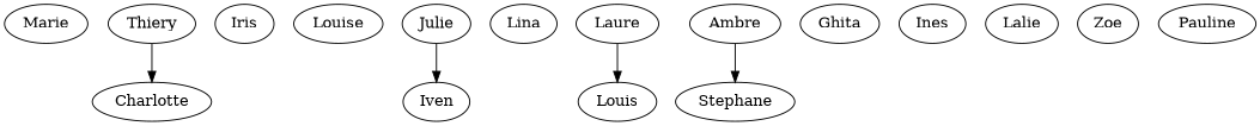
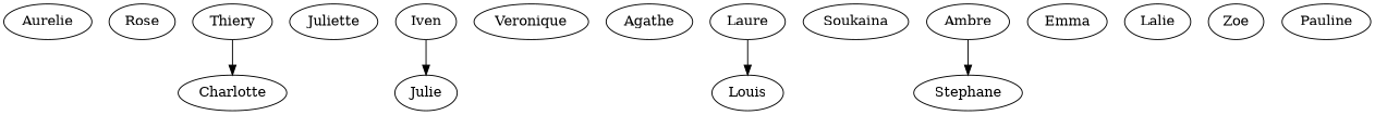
  strict digraph {
-   Marie
+   Aurelie
+   Rose
    Thiery
    Charlotte
-   Iris
-   Louise
+   Juliette
    Iven
    Julie
-   Lina
+   Veronique
+   Agathe
    Laure
    Louis
+   Soukaina
    Ambre
    Stephane
-   Ghita
-   Ines
+   Emma
    Lalie
    Zoe
    Pauline
    Thiery -> Charlotte
-   Julie -> Iven
+   Iven -> Julie
    Laure -> Louis
    Ambre -> Stephane
  }
